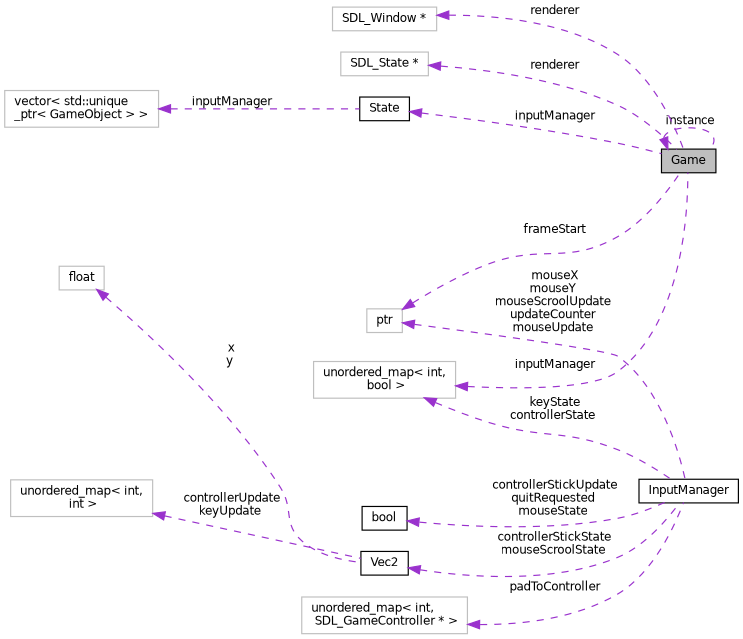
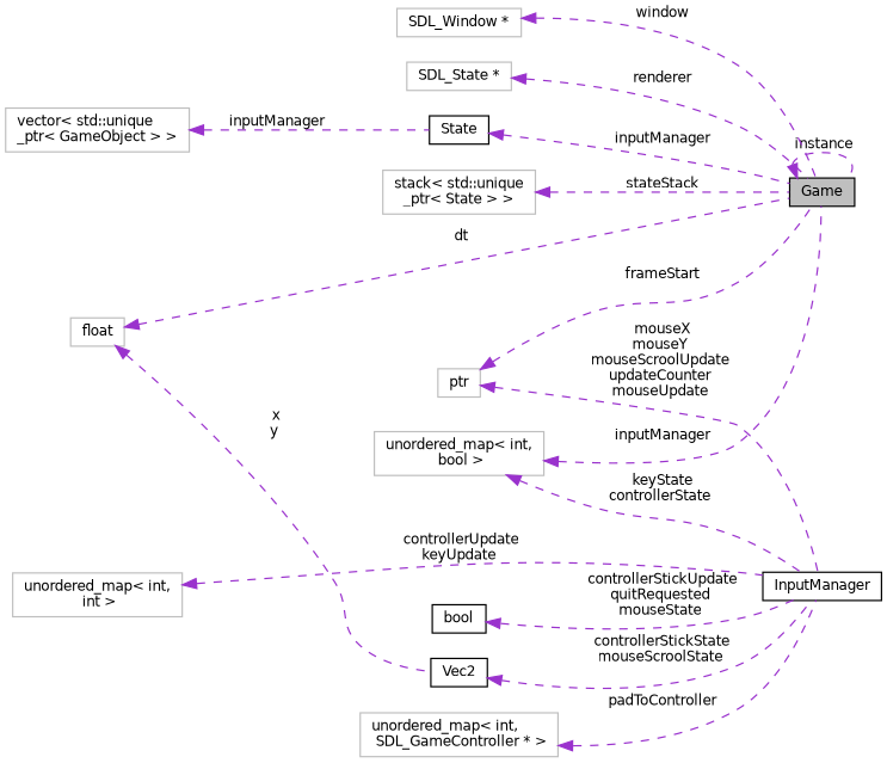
  digraph {
    rankdir=LR
    node [color=grey75 fillcolor=white fontname=Helvetica fontsize=10 shape=record style=filled]
    edge [color=darkorchid3 dir=back fontname=Helvetica fontsize=10 labelfontname=Helvetica labelfontsize=10 style=dashed]
    n1 [color=black fillcolor=grey75 fontcolor=black height=0.2 label=Game width=0.4]
    n2 [height=0.2 label="SDL_State *" width=0.4]
    n3 [height=0.2 label=float width=0.4]
    n4 [color=black height=0.2 label=Vec2 width=0.4]
    n5 [color=black height=0.2 label=InputManager width=0.4]
+   n6 [height=0.2 label="stack\< std::unique\l_ptr\< State \> \>" width=0.4]
    n7 [height=0.2 label=ptr width=0.4]
    n8 [color=black height=0.2 label=bool width=0.4]
    n9 [color=black height=0.2 label=State width=0.4]
    n10 [height=0.2 label="unordered_map\< int,\l int \>" width=0.4]
    n11 [height=0.2 label="unordered_map\< int,\l bool \>" width=0.4]
    n12 [height=0.2 label="unordered_map\< int,\l SDL_GameController * \>" width=0.4]
    n13 [height=0.2 label="vector\< std::unique\l_ptr\< GameObject \> \>" width=0.4]
    n14 [height=0.2 label="SDL_Window *" width=0.4]
    n1 -> n1 [label=" instance"]
    n2 -> n1 [label=" renderer"]
+   n3 -> n1 [label=" dt"]
    n3 -> n4 [label=" x\ny"]
    n4 -> n5 [label=" controllerStickState\nmouseScroolState"]
+   n6 -> n1 [label=" stateStack"]
    n7 -> n1 [label=" frameStart"]
    n7 -> n5 [label=" mouseX\nmouseY\nmouseScroolUpdate\nupdateCounter\nmouseUpdate"]
    n8 -> n5 [label=" controllerStickUpdate\nquitRequested\nmouseState"]
    n9 -> n1 [label=" inputManager"]
-   n10 -> n4 [label=" controllerUpdate\nkeyUpdate"]
+   n10 -> n5 [label=" controllerUpdate\nkeyUpdate"]
    n11 -> n1 [label=" inputManager"]
    n11 -> n5 [label=" keyState\ncontrollerState"]
    n12 -> n5 [label=" padToController"]
    n13 -> n9 [label=" inputManager"]
-   n14 -> n1 [label=" renderer"]
+   n14 -> n1 [label=" window"]
  }
